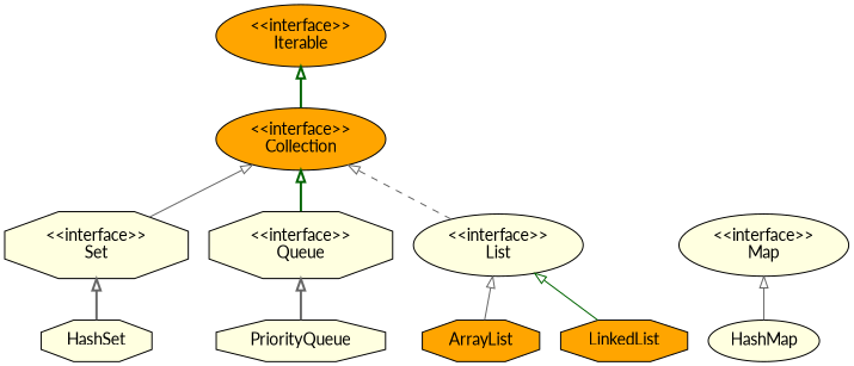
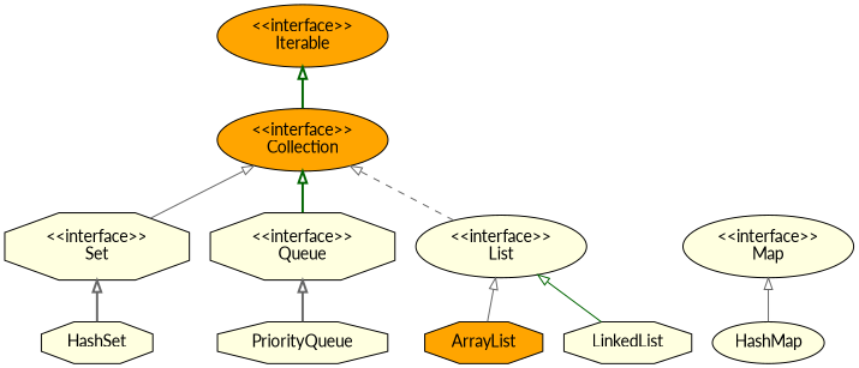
  digraph {
    fontname=Lato
    rankdir=BT
    node [fillcolor=lightyellow fontname=Lato shape=octagon style=filled]
    edge [arrowhead=empty color=gray40 fontname=Lato style=solid]
    n1 [label="\<\<interface\>\>\nList" shape=ellipse]
    n2 [label="\<\<interface\>\>\nSet"]
    n3 [label="\<\<interface\>\>\nQueue"]
    n4 [label="\<\<interface\>\>\nMap" shape=ellipse]
    ArrayList [fillcolor=orange]
-   LinkedList [fillcolor=orange]
+   LinkedList
    HashSet
    HashMap [shape=ellipse]
    PriorityQueue
    n10 [fillcolor=orange label="\<\<interface\>\>\nCollection" shape=ellipse]
    n11 [fillcolor=orange label="\<\<interface\>\>\nIterable" shape=ellipse]
    subgraph sub_1 {
      rank=same
      n1
      n2
      n3
      n4
    }
    subgraph sub_2 {
      rank=same
      ArrayList
      LinkedList
      HashSet
      HashMap
      PriorityQueue
    }
    n1 -> n10 [style=dashed]
    n2 -> n10
    n3 -> n10 [color=darkgreen style=bold]
    ArrayList -> n1
    LinkedList -> n1 [color=darkgreen]
    HashSet -> n2 [style=bold]
    HashMap -> n4
    PriorityQueue -> n3 [style=bold]
    n10 -> n11 [color=darkgreen style=bold]
  }
